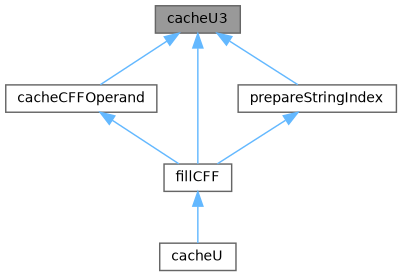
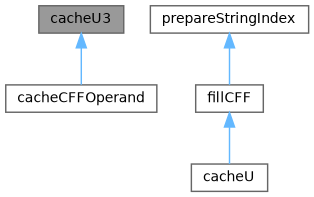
  digraph {
    rankdir=TB
    node [color=grey40 fillcolor=white fontname=Helvetica fontsize=10 shape=box style=filled]
    edge [color=steelblue1 dir=back fontname=Helvetica fontsize=10 labelfontname=Helvetica labelfontsize=10 style=solid]
    n1 [color=gray40 fillcolor=grey60 fontcolor=black height=0.2 label=cacheU3 width=0.4]
    n2 [height=0.2 label=cacheCFFOperand width=0.4]
    n3 [height=0.2 label=fillCFF width=0.4]
    n4 [height=0.2 label=prepareStringIndex width=0.4]
    n5 [height=0.2 label=cacheU width=0.4]
    n1 -> n2
-   n1 -> n3
-   n1 -> n4
-   n2 -> n3
    n3 -> n5
    n4 -> n3
  }
